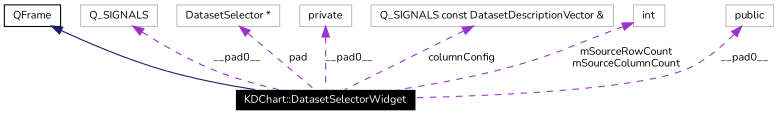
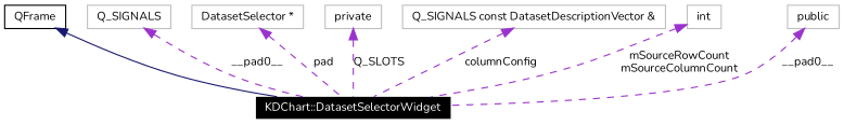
  digraph {
    fontname=Nunito
    node [color=grey75 fontname=Nunito fontsize=10 shape=record]
    edge [color=darkorchid3 dir=back fontname=Nunito fontsize=10 labelfontname=Helvetica labelfontsize=10 style=dashed]
    n1 [color=white fillcolor=black fontcolor=white height=0.2 label="KDChart::DatasetSelectorWidget" style=filled width=0.4]
    n2 [color=black height=0.2 label=QFrame width=0.4]
    n3 [height=0.2 label=Q_SIGNALS width=0.4]
    n4 [height=0.2 label="DatasetSelector *" width=0.4]
    n5 [height=0.2 label=private width=0.4]
    n6 [height=0.2 label="Q_SIGNALS const DatasetDescriptionVector &" width=0.4]
    n7 [height=0.2 label=int width=0.4]
    n8 [height=0.2 label=public width=0.4]
    n2 -> n1 [color=midnightblue style=solid]
    n3 -> n1 [label=__pad0__]
    n4 -> n1 [label=pad]
-   n5 -> n1 [label=__pad0__]
+   n5 -> n1 [label=Q_SLOTS]
    n6 -> n1 [label=columnConfig]
    n7 -> n1 [label="mSourceRowCount\nmSourceColumnCount"]
    n8 -> n1 [label=__pad0__]
  }
